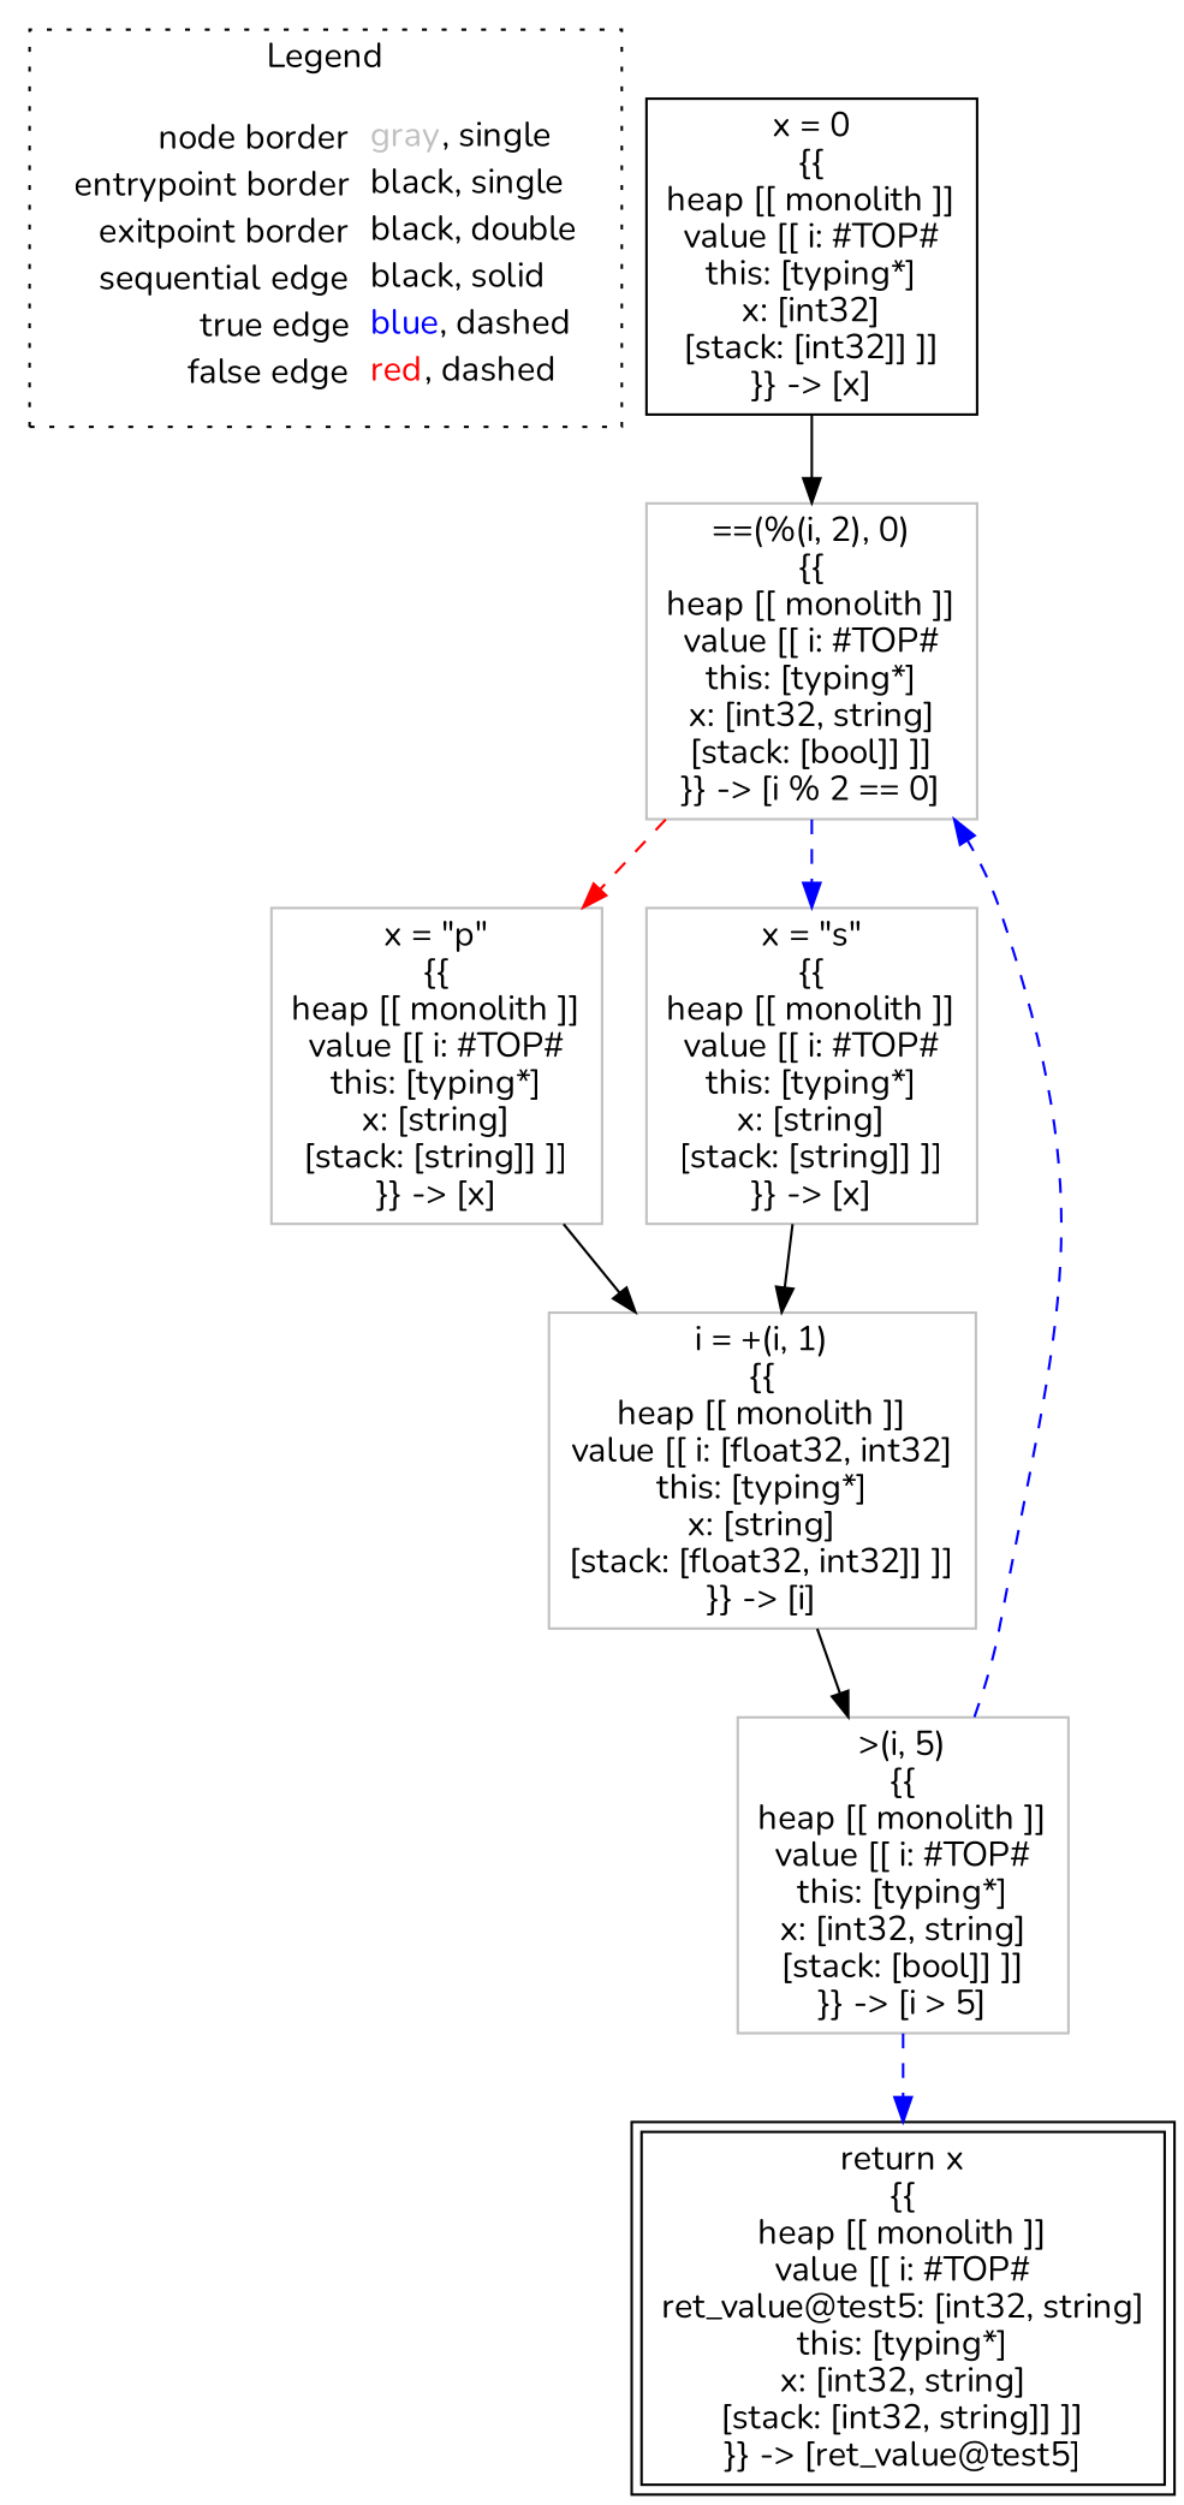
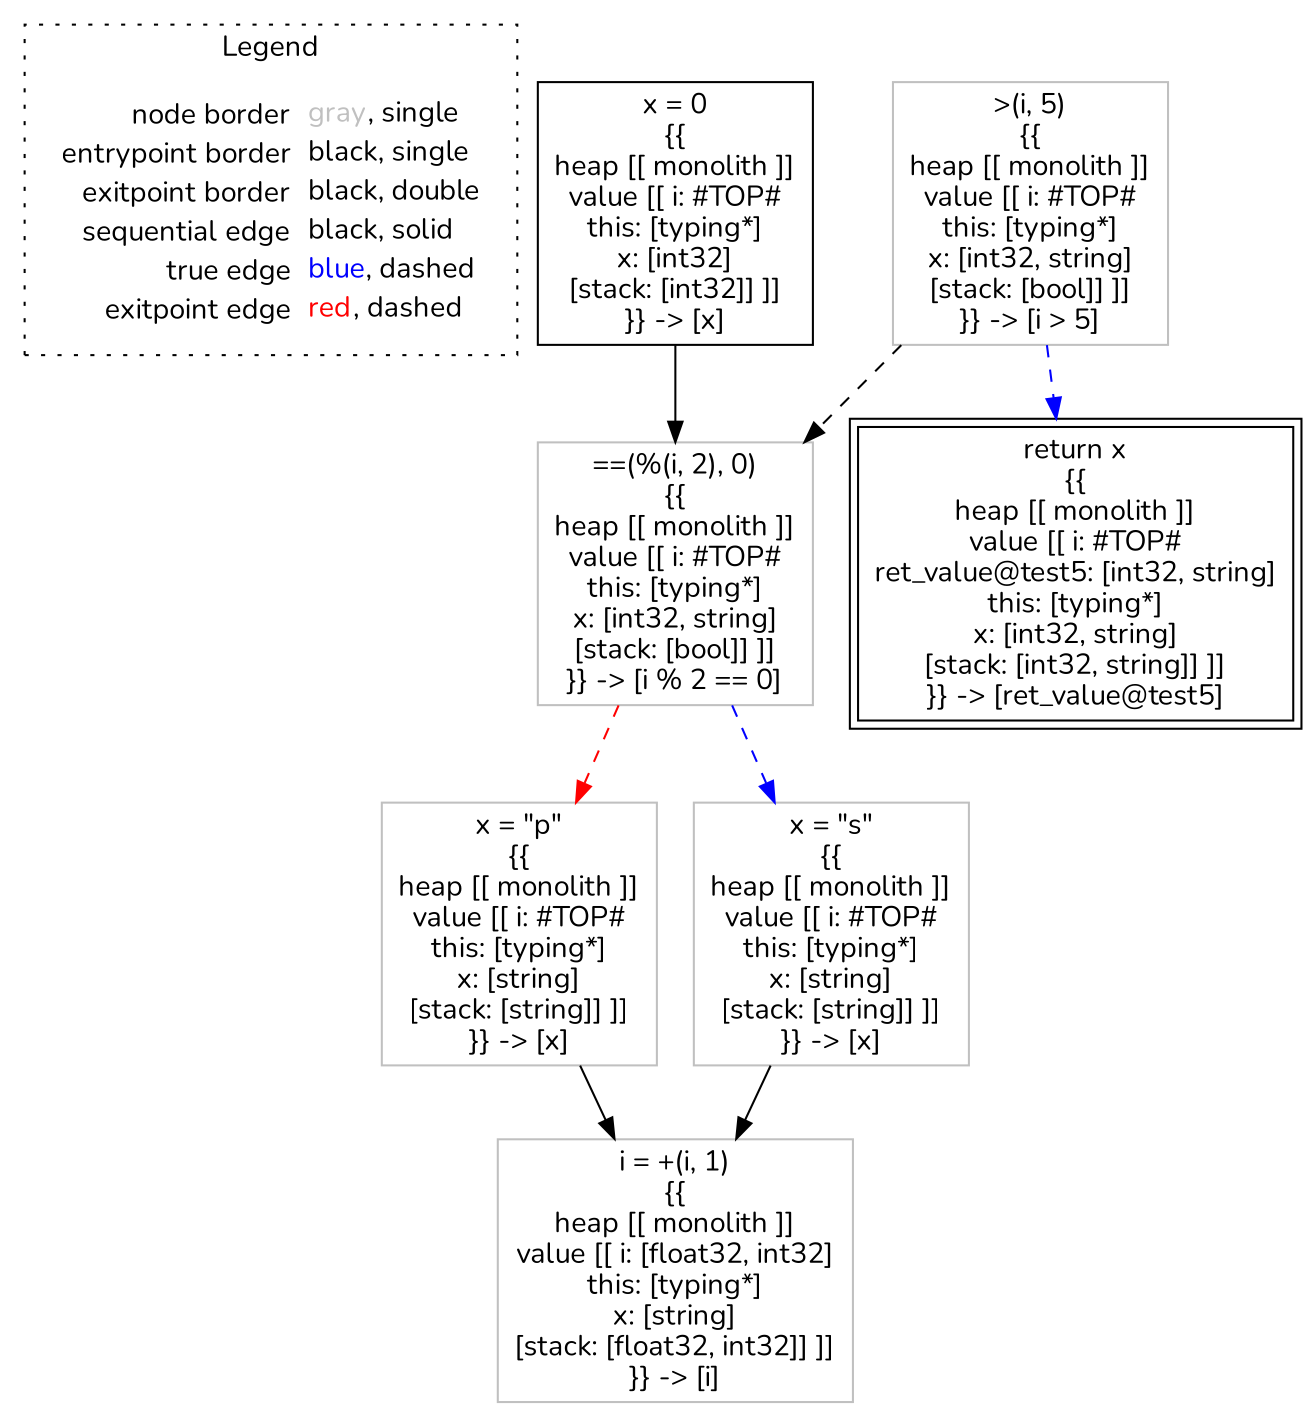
  digraph {
    fontname=Nunito
    node [fontname=Nunito shape=rect color=gray]
    edge [color=black fontname=Nunito]
-   n1 [label=<<table border="0" cellpadding="2" cellspacing="0" cellborder="0"><tr><td align="right">node border&nbsp;</td><td align="left"><font color="gray">gray</font>, single</td></tr><tr><td align="right">entrypoint border&nbsp;</td><td align="left"><font color="black">black</font>, single</td></tr><tr><td align="right">exitpoint border&nbsp;</td><td align="left"><font color="black">black</font>, double</td></tr><tr><td align="right">sequential edge&nbsp;</td><td align="left"><font color="black">black</font>, solid</td></tr><tr><td align="right">true edge&nbsp;</td><td align="left"><font color="blue">blue</font>, dashed</td></tr><tr><td align="right">false edge&nbsp;</td><td align="left"><font color="red">red</font>, dashed</td></tr></table>> shape=plaintext color=""]
+   n1 [label=<<table border="0" cellpadding="2" cellspacing="0" cellborder="0"><tr><td align="right">node border&nbsp;</td><td align="left"><font color="gray">gray</font>, single</td></tr><tr><td align="right">entrypoint border&nbsp;</td><td align="left"><font color="black">black</font>, single</td></tr><tr><td align="right">exitpoint border&nbsp;</td><td align="left"><font color="black">black</font>, double</td></tr><tr><td align="right">sequential edge&nbsp;</td><td align="left"><font color="black">black</font>, solid</td></tr><tr><td align="right">true edge&nbsp;</td><td align="left"><font color="blue">blue</font>, dashed</td></tr><tr><td align="right">exitpoint edge&nbsp;</td><td align="left"><font color="red">red</font>, dashed</td></tr></table>> shape=plaintext color=""]
    n2 [color=black label=<x = 0<BR/>{{<BR/>heap [[ monolith ]]<BR/>value [[ i: #TOP#<BR/>this: [typing*]<BR/>x: [int32]<BR/>[stack: [int32]] ]]<BR/>}} -&gt; [x]>]
    n3 [label=<==(%(i, 2), 0)<BR/>{{<BR/>heap [[ monolith ]]<BR/>value [[ i: #TOP#<BR/>this: [typing*]<BR/>x: [int32, string]<BR/>[stack: [bool]] ]]<BR/>}} -&gt; [i % 2 == 0]>]
    n4 [label=<&gt;(i, 5)<BR/>{{<BR/>heap [[ monolith ]]<BR/>value [[ i: #TOP#<BR/>this: [typing*]<BR/>x: [int32, string]<BR/>[stack: [bool]] ]]<BR/>}} -&gt; [i &gt; 5]>]
    n5 [color=black label=<return x<BR/>{{<BR/>heap [[ monolith ]]<BR/>value [[ i: #TOP#<BR/>ret_value@test5: [int32, string]<BR/>this: [typing*]<BR/>x: [int32, string]<BR/>[stack: [int32, string]] ]]<BR/>}} -&gt; [ret_value@test5]> peripheries=2]
    n6 [label=<i = +(i, 1)<BR/>{{<BR/>heap [[ monolith ]]<BR/>value [[ i: [float32, int32]<BR/>this: [typing*]<BR/>x: [string]<BR/>[stack: [float32, int32]] ]]<BR/>}} -&gt; [i]>]
    n7 [label=<x = &quot;p&quot;<BR/>{{<BR/>heap [[ monolith ]]<BR/>value [[ i: #TOP#<BR/>this: [typing*]<BR/>x: [string]<BR/>[stack: [string]] ]]<BR/>}} -&gt; [x]>]
    n8 [label=<x = &quot;s&quot;<BR/>{{<BR/>heap [[ monolith ]]<BR/>value [[ i: #TOP#<BR/>this: [typing*]<BR/>x: [string]<BR/>[stack: [string]] ]]<BR/>}} -&gt; [x]>]
    subgraph cluster_1 {
      label=Legend
      style=dotted
      n1
    }
    n2 -> n3
    n3 -> n7 [color=red style=dashed]
    n3 -> n8 [color=blue style=dashed]
-   n4 -> n3 [color=blue style=dashed]
+   n4 -> n3 [style=dashed]
    n4 -> n5 [color=blue style=dashed]
-   n6 -> n4
    n7 -> n6
    n8 -> n6
  }
